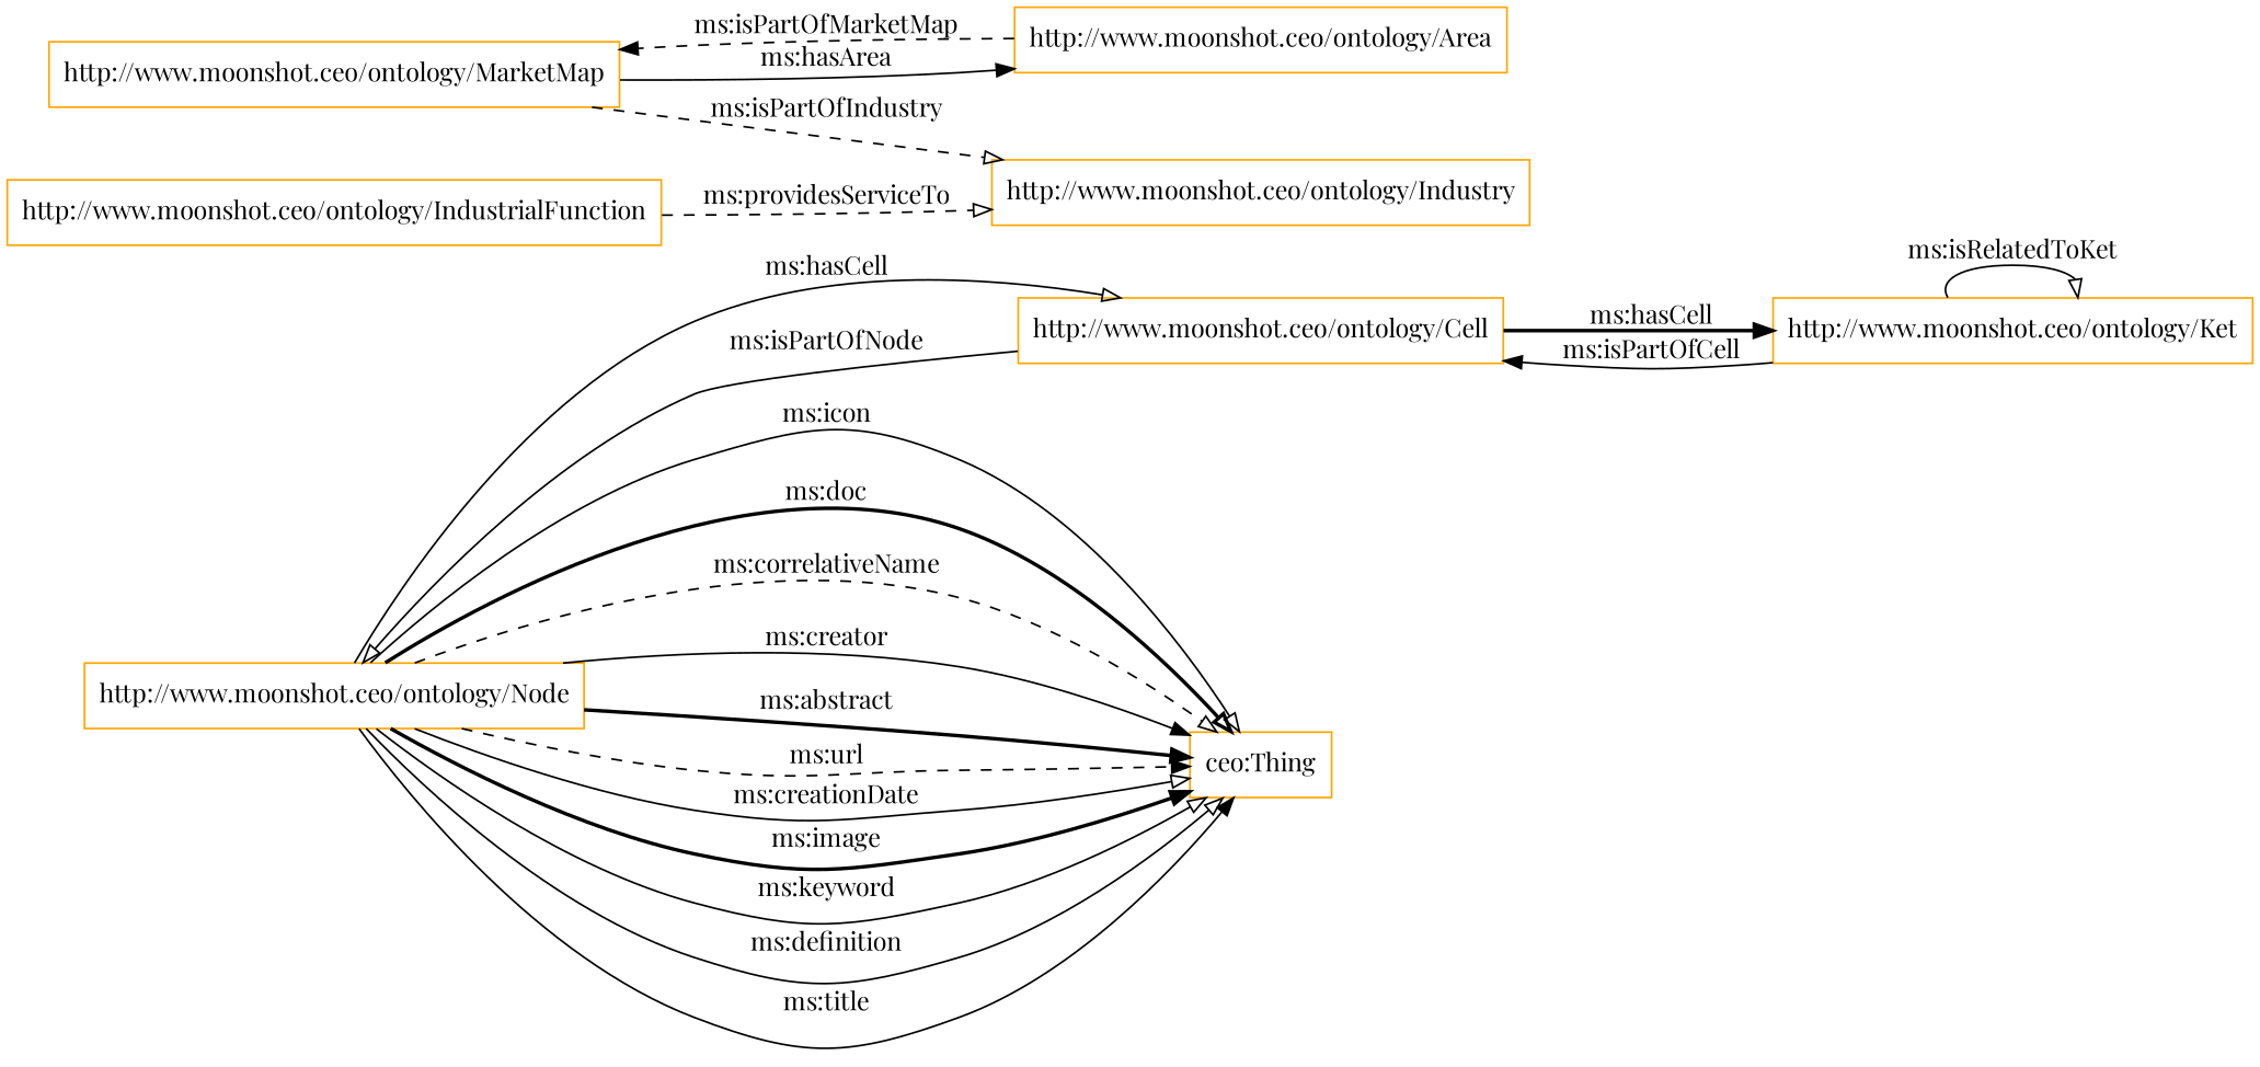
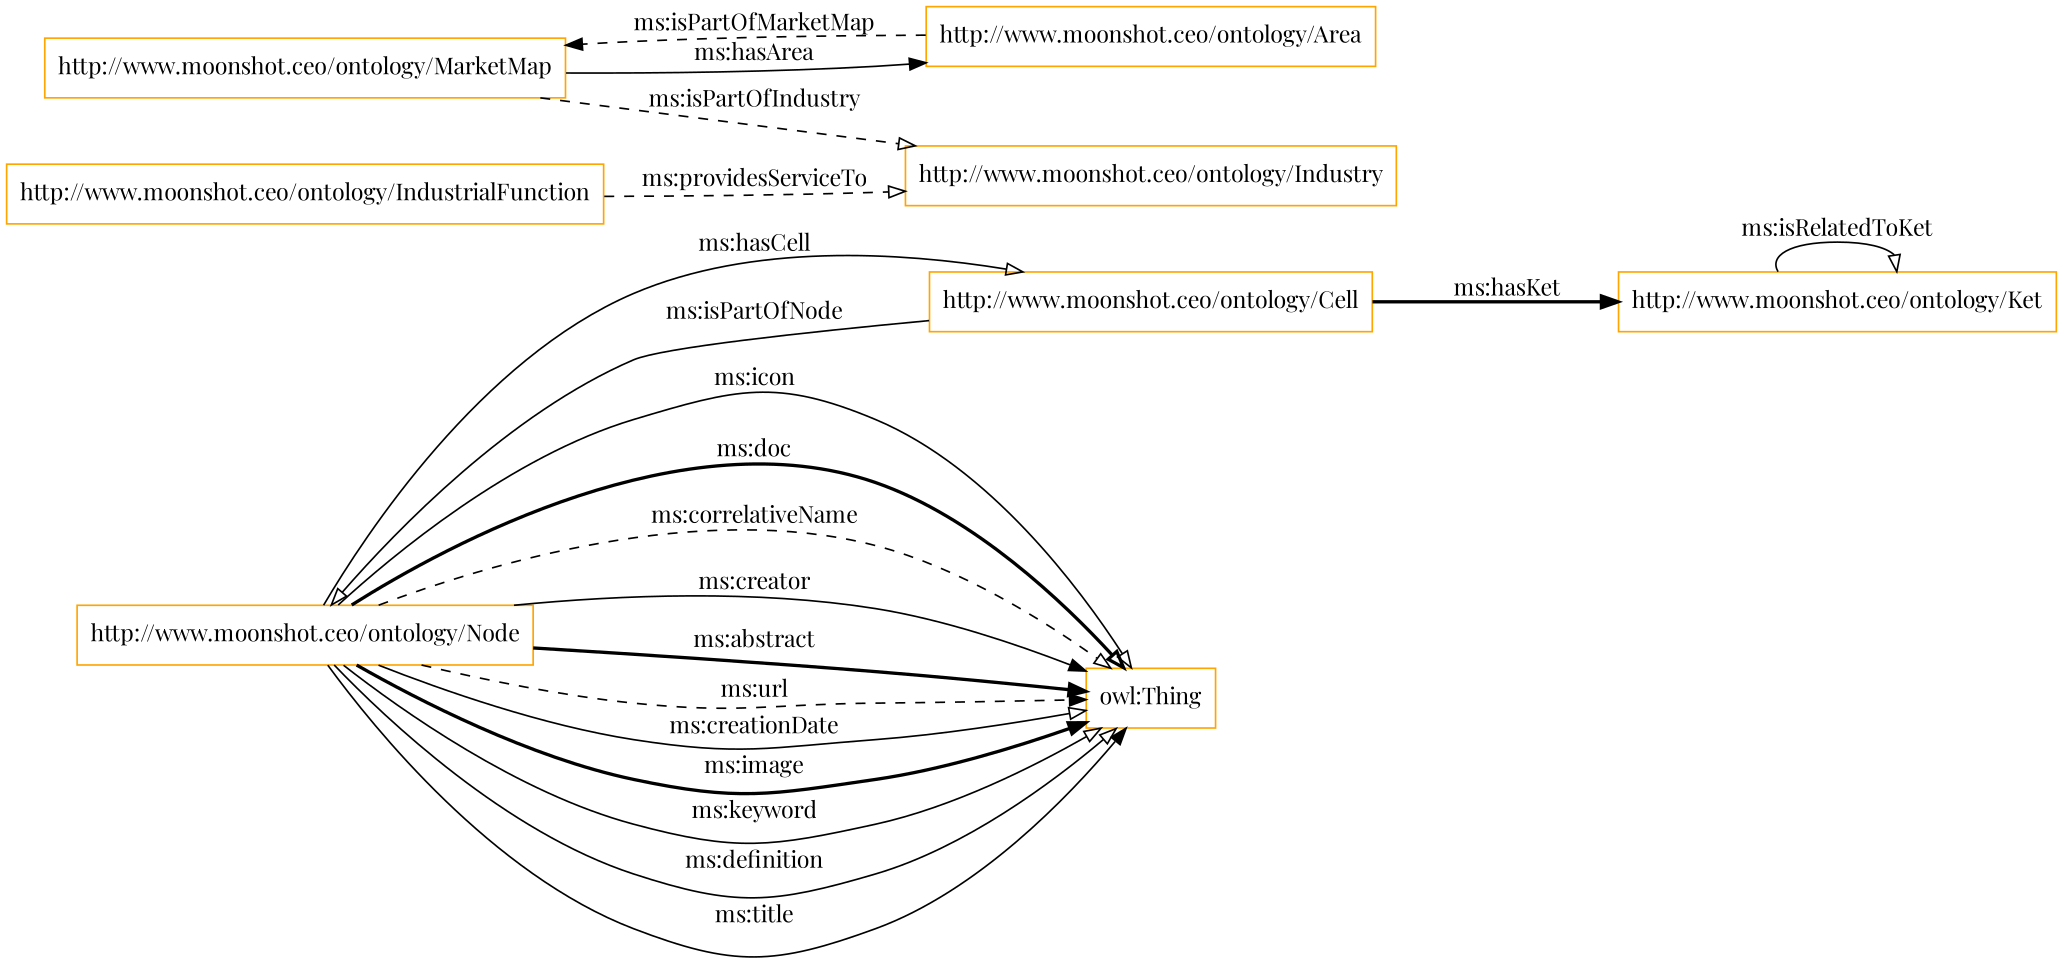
  digraph {
    fontname="Playfair Display"
    rankdir=LR
    node [color=orange fontname="Playfair Display" shape=rectangle]
    edge [arrowhead=onormal fontname="Playfair Display" style=solid]
    "http://www.moonshot.ceo/ontology/Node"
    "http://www.moonshot.ceo/ontology/Cell"
-   "owl:Thing" [label="ceo:Thing"]
+   "owl:Thing"
    "http://www.moonshot.ceo/ontology/Ket"
    "http://www.moonshot.ceo/ontology/MarketMap"
    "http://www.moonshot.ceo/ontology/Industry"
    "http://www.moonshot.ceo/ontology/Area"
    "http://www.moonshot.ceo/ontology/IndustrialFunction"
    "http://www.moonshot.ceo/ontology/Node" -> "http://www.moonshot.ceo/ontology/Cell" [label="ms:hasCell"]
    "http://www.moonshot.ceo/ontology/Node" -> "owl:Thing" [label="ms:icon"]
    "http://www.moonshot.ceo/ontology/Node" -> "owl:Thing" [label="ms:doc" style=bold]
    "http://www.moonshot.ceo/ontology/Node" -> "owl:Thing" [label="ms:correlativeName" style=dashed]
    "http://www.moonshot.ceo/ontology/Node" -> "owl:Thing" [arrowhead=normal label="ms:creator"]
    "http://www.moonshot.ceo/ontology/Node" -> "owl:Thing" [arrowhead=normal label="ms:abstract" style=bold]
    "http://www.moonshot.ceo/ontology/Node" -> "owl:Thing" [arrowhead=normal label="ms:url" style=dashed]
    "http://www.moonshot.ceo/ontology/Node" -> "owl:Thing" [label="ms:creationDate"]
    "http://www.moonshot.ceo/ontology/Node" -> "owl:Thing" [arrowhead=normal label="ms:image" style=bold]
    "http://www.moonshot.ceo/ontology/Node" -> "owl:Thing" [label="ms:keyword"]
    "http://www.moonshot.ceo/ontology/Node" -> "owl:Thing" [label="ms:definition"]
    "http://www.moonshot.ceo/ontology/Node" -> "owl:Thing" [arrowhead=normal label="ms:title"]
    "http://www.moonshot.ceo/ontology/Cell" -> "http://www.moonshot.ceo/ontology/Node" [label="ms:isPartOfNode"]
-   "http://www.moonshot.ceo/ontology/Cell" -> "http://www.moonshot.ceo/ontology/Ket" [arrowhead=normal label="ms:hasCell" style=bold]
-   "http://www.moonshot.ceo/ontology/Ket" -> "http://www.moonshot.ceo/ontology/Cell" [arrowhead=normal label="ms:isPartOfCell"]
+   "http://www.moonshot.ceo/ontology/Cell" -> "http://www.moonshot.ceo/ontology/Ket" [arrowhead=normal label="ms:hasKet" style=bold]
    "http://www.moonshot.ceo/ontology/Ket" -> "http://www.moonshot.ceo/ontology/Ket" [label="ms:isRelatedToKet"]
    "http://www.moonshot.ceo/ontology/MarketMap" -> "http://www.moonshot.ceo/ontology/Industry" [label="ms:isPartOfIndustry" style=dashed]
    "http://www.moonshot.ceo/ontology/MarketMap" -> "http://www.moonshot.ceo/ontology/Area" [arrowhead=normal label="ms:hasArea"]
    "http://www.moonshot.ceo/ontology/Area" -> "http://www.moonshot.ceo/ontology/MarketMap" [arrowhead=normal label="ms:isPartOfMarketMap" style=dashed]
    "http://www.moonshot.ceo/ontology/IndustrialFunction" -> "http://www.moonshot.ceo/ontology/Industry" [label="ms:providesServiceTo" style=dashed]
  }
